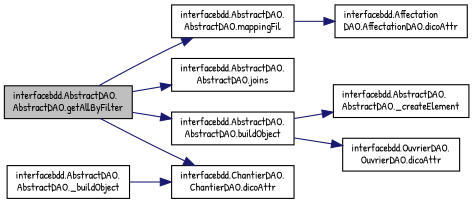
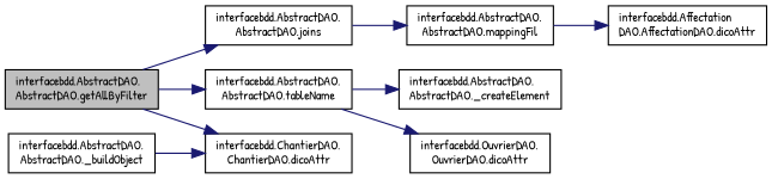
  digraph {
    fontname="Patrick Hand"
    rankdir=LR
    node [color=black fillcolor=white fontname="Patrick Hand" fontsize=10 shape=record style=filled]
    edge [color=midnightblue fontname="Patrick Hand" fontsize=10 labelfontname=Helvetica labelfontsize=10 style=solid]
    n1 [fillcolor=grey75 fontcolor=black height=0.2 label="interfacebdd.AbstractDAO.\lAbstractDAO.getAllByFilter" width=0.4]
    n2 [height=0.2 label="interfacebdd.AbstractDAO.\lAbstractDAO.mappingFil" width=0.4]
    n3 [height=0.2 label="interfacebdd.AbstractDAO.\lAbstractDAO.joins" width=0.4]
-   n4 [height=0.2 label="interfacebdd.AbstractDAO.\lAbstractDAO.buildObject" width=0.4]
+   n4 [height=0.2 label="interfacebdd.AbstractDAO.\lAbstractDAO.tableName" width=0.4]
    n5 [height=0.2 label="interfacebdd.ChantierDAO.\lChantierDAO.dicoAttr" width=0.4]
    n6 [height=0.2 label="interfacebdd.Affectation\lDAO.AffectationDAO.dicoAttr" width=0.4]
    n7 [height=0.2 label="interfacebdd.AbstractDAO.\lAbstractDAO._createElement" width=0.4]
    n8 [height=0.2 label="interfacebdd.OuvrierDAO.\lOuvrierDAO.dicoAttr" width=0.4]
    n9 [height=0.2 label="interfacebdd.AbstractDAO.\lAbstractDAO._buildObject" width=0.4]
-   n1 -> n2
+   n3 -> n2
    n1 -> n3
    n1 -> n4
    n1 -> n5
    n2 -> n6
    n4 -> n7
    n4 -> n8
    n9 -> n5
  }
